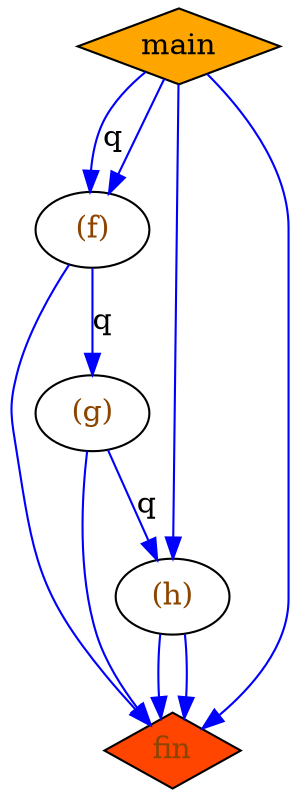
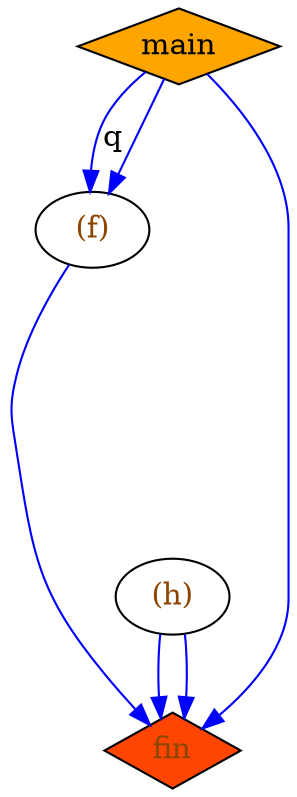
  digraph {
    node [shape=ellipse fontcolor=darkorange4]
    edge [color=blue]
    n1 [fillcolor=orange label=main shape=diamond style=filled fontcolor=""]
    n2 [label="(f)"]
    n3 [label="(h)"]
    fin [fillcolor=orangered shape=diamond style=filled]
-   n5 [label="(g)"]
    n1 -> n2 [label=q]
    n1 -> n2
-   n1 -> n3
    n1 -> fin
    n2 -> fin
-   n2 -> n5 [label=q]
    n3 -> fin
    n3 -> fin
-   n5 -> n3 [label=q]
-   n5 -> fin
  }
